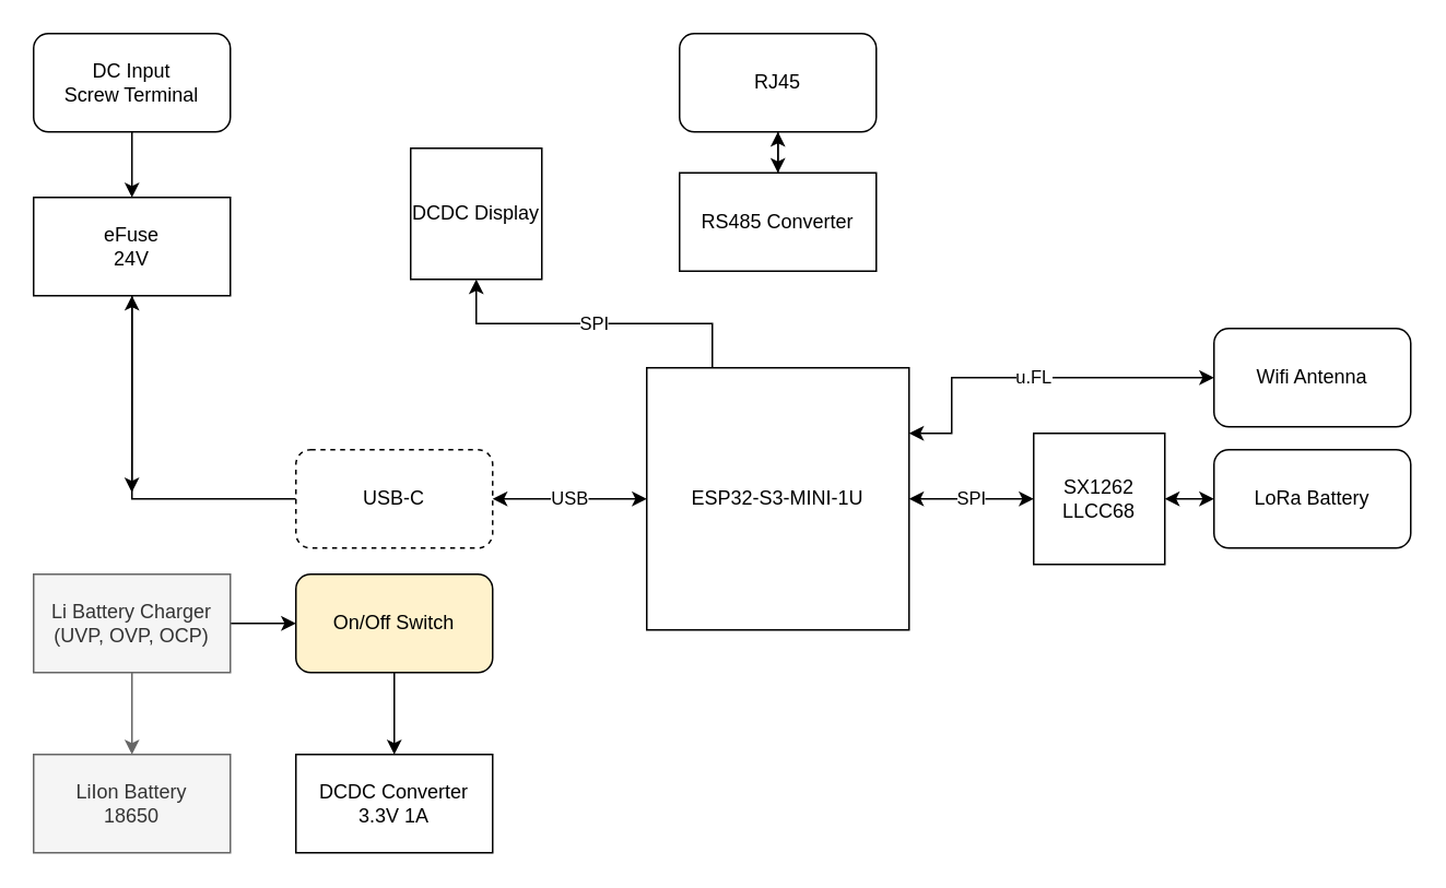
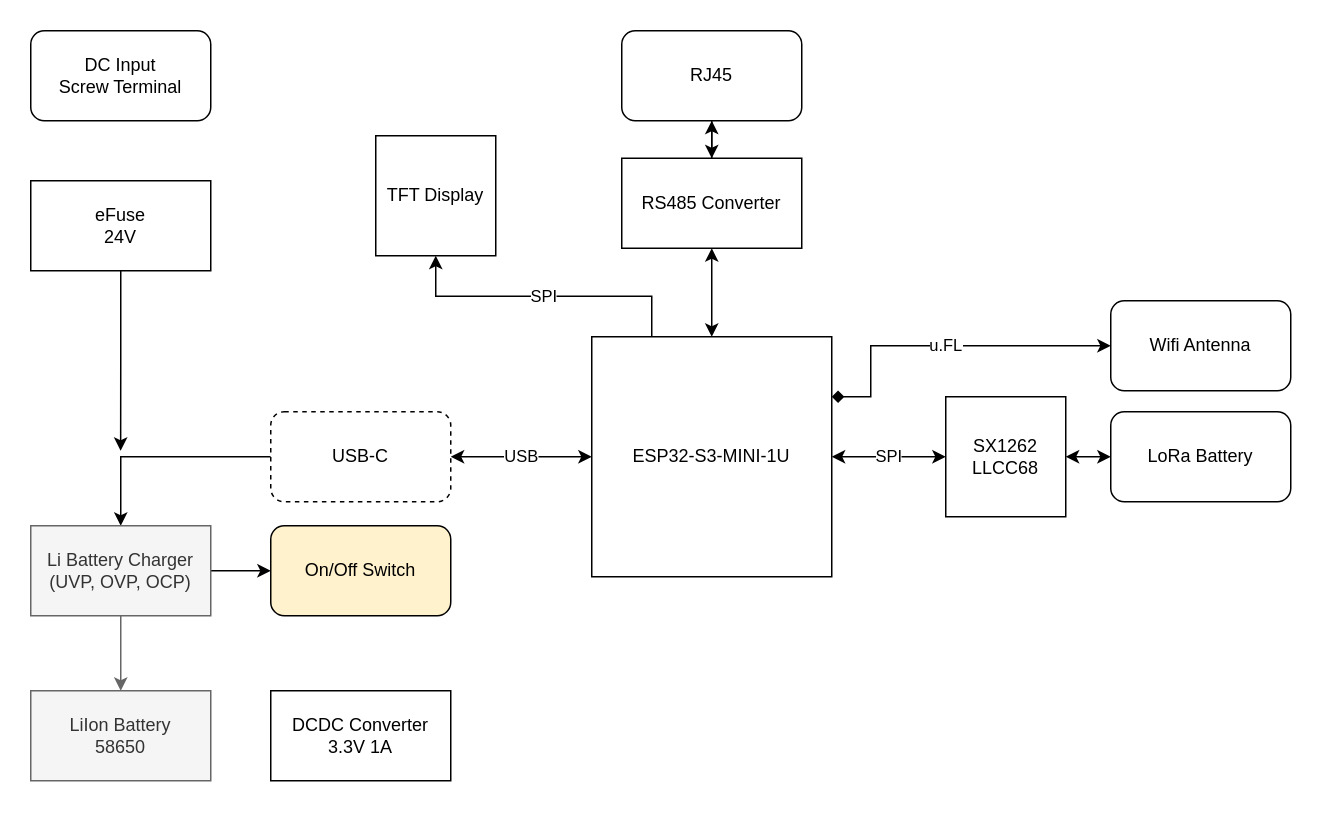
  <mxCell id="0" />
  <mxCell id="1" parent="0" />
  <mxCell id="2" value="SPI" style="edgeStyle=orthogonalEdgeStyle;rounded=0;orthogonalLoop=1;jettySize=auto;html=1;exitX=1;exitY=0.5;exitDx=0;exitDy=0;startArrow=classic;startFill=1;" parent="1" source="4" target="6" edge="1"><mxGeometry relative="1" as="geometry" /></mxCell>
  <mxCell id="3" value="SPI" style="edgeStyle=orthogonalEdgeStyle;rounded=0;orthogonalLoop=1;jettySize=auto;html=1;exitX=0.25;exitY=0;exitDx=0;exitDy=0;entryX=0.5;entryY=1;entryDx=0;entryDy=0;" edge="1" parent="1" source="4" target="25"><mxGeometry relative="1" as="geometry" /></mxCell>
  <mxCell id="4" value="ESP32-S3-MINI-1U" style="whiteSpace=wrap;html=1;aspect=fixed;" parent="1" vertex="1"><mxGeometry x="394" y="224" width="160" height="160" as="geometry" /></mxCell>
  <mxCell id="5" style="edgeStyle=orthogonalEdgeStyle;rounded=0;orthogonalLoop=1;jettySize=auto;html=1;exitX=1;exitY=0.5;exitDx=0;exitDy=0;startArrow=classic;startFill=1;" parent="1" source="6" target="15" edge="1"><mxGeometry relative="1" as="geometry" /></mxCell>
  <mxCell id="6" value="SX1262&lt;div&gt;LLCC68&lt;/div&gt;" style="whiteSpace=wrap;html=1;aspect=fixed;" parent="1" vertex="1"><mxGeometry x="630" y="264" width="80" height="80" as="geometry" /></mxCell>
  <mxCell id="7" value="USB" style="edgeStyle=orthogonalEdgeStyle;rounded=0;orthogonalLoop=1;jettySize=auto;html=1;exitX=1;exitY=0.5;exitDx=0;exitDy=0;startArrow=classic;startFill=1;" parent="1" source="9" target="4" edge="1"><mxGeometry relative="1" as="geometry"><mxPoint x="200" y="354" as="targetPoint" /></mxGeometry></mxCell>
- <mxCell id="8" style="edgeStyle=orthogonalEdgeStyle;rounded=0;orthogonalLoop=1;jettySize=auto;html=1;exitX=0;exitY=0.5;exitDx=0;exitDy=0;" parent="1" source="9" edge="1" target="29"><mxGeometry relative="1" as="geometry"><mxPoint x="80" y="304" as="targetPoint" /></mxGeometry></mxCell>
+ <mxCell id="8" style="edgeStyle=orthogonalEdgeStyle;rounded=0;orthogonalLoop=1;jettySize=auto;html=1;exitX=0;exitY=0.5;exitDx=0;exitDy=0;entryX=0.5;entryY=0;entryDx=0;entryDy=0;" parent="1" source="9" edge="1" target="24"><mxGeometry relative="1" as="geometry"><mxPoint x="80" y="304" as="targetPoint" /></mxGeometry></mxCell>
  <mxCell id="9" value="USB-C" style="rounded=1;whiteSpace=wrap;html=1;dashed=1;" parent="1" vertex="1"><mxGeometry x="180" y="274" width="120" height="60" as="geometry" /></mxCell>
  <mxCell id="10" style="edgeStyle=orthogonalEdgeStyle;rounded=0;orthogonalLoop=1;jettySize=auto;html=1;exitX=0.5;exitY=1;exitDx=0;exitDy=0;entryX=0.5;entryY=0;entryDx=0;entryDy=0;" parent="1" source="11" target="14" edge="1"><mxGeometry relative="1" as="geometry" /></mxCell>
  <mxCell id="11" value="RJ45" style="rounded=1;whiteSpace=wrap;html=1;" parent="1" vertex="1"><mxGeometry x="414" y="20" width="120" height="60" as="geometry" /></mxCell>
+ <mxCell id="12" style="edgeStyle=orthogonalEdgeStyle;rounded=0;orthogonalLoop=1;jettySize=auto;html=1;exitX=0.5;exitY=1;exitDx=0;exitDy=0;entryX=0.5;entryY=0;entryDx=0;entryDy=0;startArrow=classic;startFill=1;" parent="1" source="14" target="4" edge="1"><mxGeometry relative="1" as="geometry" /></mxCell>
  <mxCell id="13" value="" style="edgeStyle=orthogonalEdgeStyle;rounded=0;orthogonalLoop=1;jettySize=auto;html=1;" parent="1" source="14" target="11" edge="1"><mxGeometry relative="1" as="geometry" /></mxCell>
  <mxCell id="14" value="RS485 Converter" style="rounded=0;whiteSpace=wrap;html=1;" parent="1" vertex="1"><mxGeometry x="414" y="105" width="120" height="60" as="geometry" /></mxCell>
  <mxCell id="15" value="LoRa Battery" style="rounded=1;whiteSpace=wrap;html=1;" parent="1" vertex="1"><mxGeometry x="740" y="274" width="120" height="60" as="geometry" /></mxCell>
- <mxCell id="16" value="u.FL" style="edgeStyle=orthogonalEdgeStyle;rounded=0;orthogonalLoop=1;jettySize=auto;html=1;exitX=0;exitY=0.5;exitDx=0;exitDy=0;entryX=1;entryY=0.25;entryDx=0;entryDy=0;startArrow=classic;startFill=1;" parent="1" source="17" target="4" edge="1"><mxGeometry relative="1" as="geometry"><Array as="points"><mxPoint x="580" y="230" /><mxPoint x="580" y="264" /></Array></mxGeometry></mxCell>
+ <mxCell id="16" value="u.FL" style="edgeStyle=orthogonalEdgeStyle;rounded=0;orthogonalLoop=1;jettySize=auto;html=1;exitX=0;exitY=0.5;exitDx=0;exitDy=0;entryX=1;entryY=0.25;entryDx=0;entryDy=0;startArrow=classic;startFill=1;endArrow=diamond;" parent="1" source="17" target="4" edge="1"><mxGeometry relative="1" as="geometry"><Array as="points"><mxPoint x="580" y="230" /><mxPoint x="580" y="264" /></Array></mxGeometry></mxCell>
  <mxCell id="17" value="Wifi Antenna" style="rounded=1;whiteSpace=wrap;html=1;" parent="1" vertex="1"><mxGeometry x="740" y="200" width="120" height="60" as="geometry" /></mxCell>
- <mxCell id="18" style="edgeStyle=orthogonalEdgeStyle;rounded=0;orthogonalLoop=1;jettySize=auto;html=1;exitX=0.5;exitY=1;exitDx=0;exitDy=0;entryX=0.5;entryY=0;entryDx=0;entryDy=0;" edge="1" parent="1" source="19" target="20"><mxGeometry relative="1" as="geometry" /></mxCell>
  <mxCell id="19" value="On/Off Switch" style="rounded=1;whiteSpace=wrap;html=1;fillColor=#fff2cc;" parent="1" vertex="1"><mxGeometry x="180" y="350" width="120" height="60" as="geometry" /></mxCell>
  <mxCell id="20" value="DCDC Converter&lt;div&gt;3.3V 1A&lt;/div&gt;" style="rounded=0;whiteSpace=wrap;html=1;" parent="1" vertex="1"><mxGeometry x="180" y="460" width="120" height="60" as="geometry" /></mxCell>
- <mxCell id="21" value="LiIon Battery&lt;div&gt;18650&lt;/div&gt;" style="rounded=0;whiteSpace=wrap;html=1;fillColor=#f5f5f5;fontColor=#333333;strokeColor=#666666;" vertex="1" parent="1"><mxGeometry x="20" y="460" width="120" height="60" as="geometry" /></mxCell>
+ <mxCell id="21" value="LiIon Battery&lt;div&gt;58650&lt;/div&gt;" style="rounded=0;whiteSpace=wrap;html=1;fillColor=#f5f5f5;fontColor=#333333;strokeColor=#666666;" vertex="1" parent="1"><mxGeometry x="20" y="460" width="120" height="60" as="geometry" /></mxCell>
  <mxCell id="22" style="edgeStyle=orthogonalEdgeStyle;rounded=0;orthogonalLoop=1;jettySize=auto;html=1;exitX=0.5;exitY=1;exitDx=0;exitDy=0;entryX=0.5;entryY=0;entryDx=0;entryDy=0;fillColor=#f5f5f5;strokeColor=#666666;" edge="1" parent="1" source="24" target="21"><mxGeometry relative="1" as="geometry" /></mxCell>
  <mxCell id="23" style="edgeStyle=orthogonalEdgeStyle;rounded=0;orthogonalLoop=1;jettySize=auto;html=1;exitX=1;exitY=0.5;exitDx=0;exitDy=0;" edge="1" parent="1" source="24" target="19"><mxGeometry relative="1" as="geometry" /></mxCell>
  <mxCell id="24" value="Li Battery Charger&lt;div&gt;(UVP, OVP, OCP)&lt;/div&gt;" style="rounded=0;whiteSpace=wrap;html=1;fillColor=#f5f5f5;fontColor=#333333;strokeColor=#666666;" vertex="1" parent="1"><mxGeometry x="20" y="350" width="120" height="60" as="geometry" /></mxCell>
- <mxCell id="25" value="DCDC Display" style="whiteSpace=wrap;html=1;aspect=fixed;" vertex="1" parent="1"><mxGeometry x="250" y="90" width="80" height="80" as="geometry" /></mxCell>
- <mxCell id="26" style="edgeStyle=orthogonalEdgeStyle;rounded=0;orthogonalLoop=1;jettySize=auto;html=1;exitX=0.5;exitY=1;exitDx=0;exitDy=0;entryX=0.5;entryY=0;entryDx=0;entryDy=0;" edge="1" parent="1" source="27" target="29"><mxGeometry relative="1" as="geometry" /></mxCell>
+ <mxCell id="25" value="TFT Display" style="whiteSpace=wrap;html=1;aspect=fixed;" vertex="1" parent="1"><mxGeometry x="250" y="90" width="80" height="80" as="geometry" /></mxCell>
  <mxCell id="27" value="DC Input&lt;div&gt;Screw Terminal&lt;/div&gt;" style="rounded=1;whiteSpace=wrap;html=1;" vertex="1" parent="1"><mxGeometry x="20" y="20" width="120" height="60" as="geometry" /></mxCell>
  <mxCell id="28" style="edgeStyle=orthogonalEdgeStyle;rounded=0;orthogonalLoop=1;jettySize=auto;html=1;exitX=0.5;exitY=1;exitDx=0;exitDy=0;" edge="1" parent="1" source="29"><mxGeometry relative="1" as="geometry"><mxPoint x="79.931" y="300" as="targetPoint" /></mxGeometry></mxCell>
  <mxCell id="29" value="eFuse&lt;div&gt;24V&lt;/div&gt;" style="rounded=0;whiteSpace=wrap;html=1;" vertex="1" parent="1"><mxGeometry x="20" y="120" width="120" height="60" as="geometry" /></mxCell>
